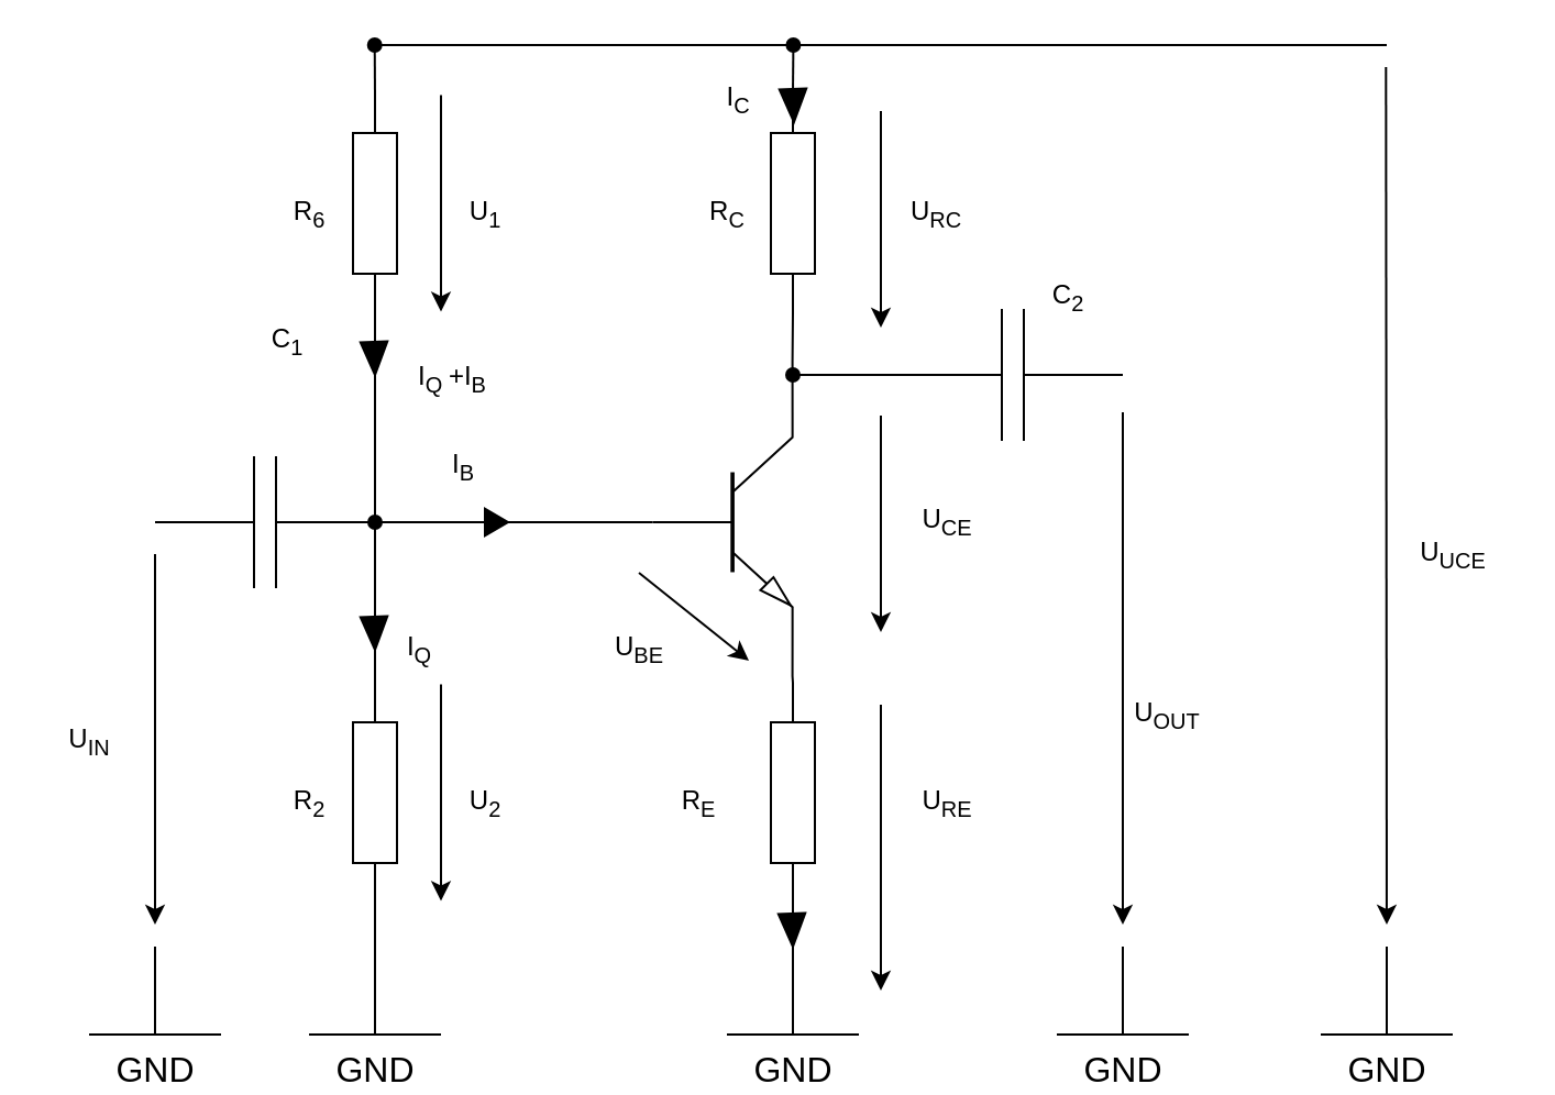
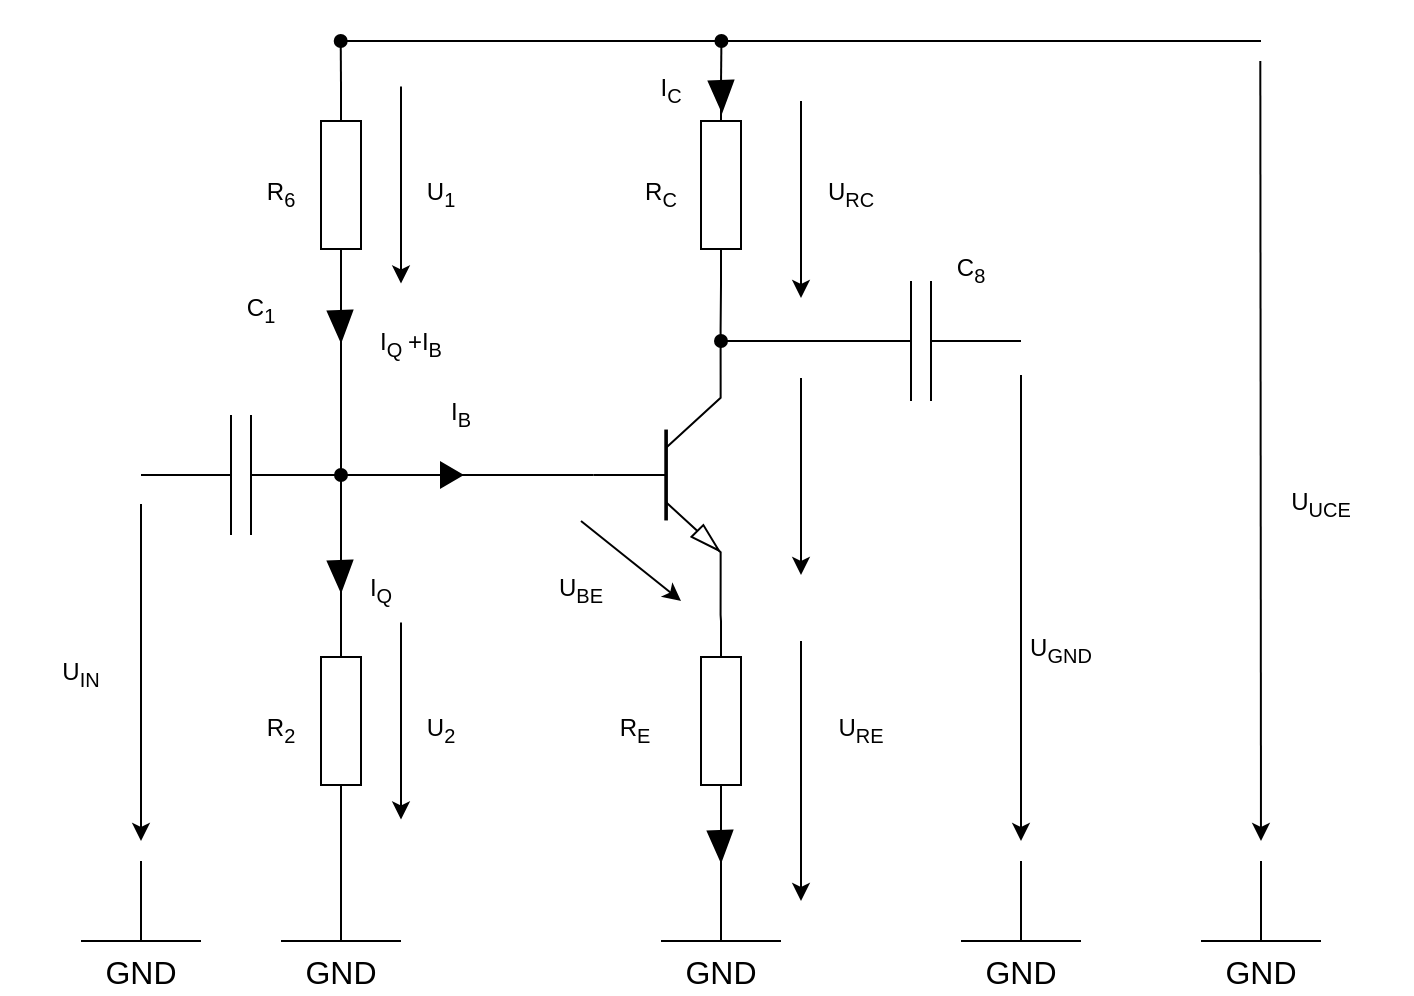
  <mxCell id="0" />
  <mxCell id="1" parent="0" />
  <mxCell id="2" style="edgeStyle=orthogonalEdgeStyle;rounded=0;orthogonalLoop=1;jettySize=auto;html=1;exitX=1;exitY=0;exitDx=0;exitDy=0;exitPerimeter=0;entryX=0;entryY=0.5;entryDx=0;entryDy=0;entryPerimeter=0;endArrow=none;endFill=0;" parent="1" source="11" target="4" edge="1"><mxGeometry relative="1" as="geometry"><mxPoint x="360.5" y="167" as="sourcePoint" /></mxGeometry></mxCell>
  <mxCell id="3" style="edgeStyle=orthogonalEdgeStyle;rounded=0;orthogonalLoop=1;jettySize=auto;html=1;exitX=1;exitY=0.5;exitDx=0;exitDy=0;exitPerimeter=0;endArrow=oval;endFill=1;" edge="1" parent="1" source="4"><mxGeometry relative="1" as="geometry"><mxPoint x="360.207" y="20" as="targetPoint" /></mxGeometry></mxCell>
  <mxCell id="4" value="" style="pointerEvents=1;verticalLabelPosition=bottom;shadow=0;dashed=0;align=center;html=1;verticalAlign=top;shape=mxgraph.electrical.resistors.resistor_1;rotation=-90;" parent="1" vertex="1"><mxGeometry x="310" y="82" width="100" height="20" as="geometry" /></mxCell>
  <mxCell id="5" value="GND&lt;br style=&quot;font-size: 16px;&quot;&gt;" style="pointerEvents=1;verticalLabelPosition=bottom;shadow=0;dashed=0;align=center;html=1;verticalAlign=top;shape=mxgraph.electrical.signal_sources.vss2;fontSize=16;flipV=1;" parent="1" vertex="1"><mxGeometry x="330" y="430" width="60" height="40" as="geometry" /></mxCell>
  <mxCell id="6" value="" style="edgeStyle=none;orthogonalLoop=1;jettySize=auto;html=1;rounded=0;fontSize=16;endArrow=classic;endFill=1;curved=1;" parent="1" edge="1"><mxGeometry width="100" relative="1" as="geometry"><mxPoint x="290" y="260" as="sourcePoint" /><mxPoint x="340" y="300" as="targetPoint" /><Array as="points" /></mxGeometry></mxCell>
  <mxCell id="7" value="" style="edgeStyle=none;orthogonalLoop=1;jettySize=auto;html=1;rounded=0;fontSize=16;endArrow=classic;endFill=1;curved=1;" parent="1" edge="1"><mxGeometry x="0.624" y="-20" width="100" relative="1" as="geometry"><mxPoint x="400" y="188.5" as="sourcePoint" /><mxPoint x="400" y="287" as="targetPoint" /><Array as="points" /><mxPoint as="offset" /></mxGeometry></mxCell>
  <mxCell id="8" value="" style="edgeStyle=none;orthogonalLoop=1;jettySize=auto;html=1;rounded=0;fontSize=16;endArrow=classic;endFill=1;curved=1;" parent="1" edge="1"><mxGeometry width="100" relative="1" as="geometry"><mxPoint x="400" y="50" as="sourcePoint" /><mxPoint x="400" y="148.5" as="targetPoint" /><Array as="points" /></mxGeometry></mxCell>
  <mxCell id="9" style="edgeStyle=orthogonalEdgeStyle;rounded=0;orthogonalLoop=1;jettySize=auto;html=1;exitX=1;exitY=1;exitDx=0;exitDy=0;exitPerimeter=0;endArrow=none;endFill=0;" edge="1" parent="1" source="11" target="19"><mxGeometry relative="1" as="geometry" /></mxCell>
  <mxCell id="10" style="edgeStyle=orthogonalEdgeStyle;rounded=0;orthogonalLoop=1;jettySize=auto;html=1;exitX=0;exitY=0.5;exitDx=0;exitDy=0;exitPerimeter=0;endArrow=oval;endFill=1;" edge="1" parent="1" source="11"><mxGeometry relative="1" as="geometry"><mxPoint x="170" y="237" as="targetPoint" /></mxGeometry></mxCell>
  <mxCell id="11" value="" style="verticalLabelPosition=bottom;shadow=0;dashed=0;align=center;html=1;verticalAlign=top;shape=mxgraph.electrical.transistors.npn_transistor_5;" parent="1" vertex="1"><mxGeometry x="296" y="187" width="64" height="100" as="geometry" /></mxCell>
  <mxCell id="12" value="R&lt;sub&gt;C&lt;/sub&gt;" style="text;html=1;align=center;verticalAlign=middle;resizable=0;points=[];autosize=1;strokeColor=none;fillColor=none;" parent="1" vertex="1"><mxGeometry x="310" y="82" width="40" height="30" as="geometry" /></mxCell>
  <mxCell id="13" style="edgeStyle=orthogonalEdgeStyle;rounded=0;orthogonalLoop=1;jettySize=auto;html=1;exitX=0;exitY=0.5;exitDx=0;exitDy=0;exitPerimeter=0;entryX=1;entryY=0.5;entryDx=0;entryDy=0;entryPerimeter=0;endArrow=none;endFill=0;" edge="1" parent="1" source="15" target="17"><mxGeometry relative="1" as="geometry" /></mxCell>
  <mxCell id="14" style="edgeStyle=orthogonalEdgeStyle;rounded=0;orthogonalLoop=1;jettySize=auto;html=1;exitX=1;exitY=0.5;exitDx=0;exitDy=0;exitPerimeter=0;endArrow=oval;endFill=1;" edge="1" parent="1" source="15"><mxGeometry relative="1" as="geometry"><mxPoint x="169.862" y="20" as="targetPoint" /></mxGeometry></mxCell>
  <mxCell id="15" value="" style="pointerEvents=1;verticalLabelPosition=bottom;shadow=0;dashed=0;align=center;html=1;verticalAlign=top;shape=mxgraph.electrical.resistors.resistor_1;rotation=-90;" vertex="1" parent="1"><mxGeometry x="120" y="82" width="100" height="20" as="geometry" /></mxCell>
  <mxCell id="16" style="edgeStyle=orthogonalEdgeStyle;rounded=0;orthogonalLoop=1;jettySize=auto;html=1;exitX=0;exitY=0.5;exitDx=0;exitDy=0;exitPerimeter=0;entryX=0.5;entryY=1;entryDx=0;entryDy=0;entryPerimeter=0;endArrow=none;endFill=0;" edge="1" parent="1" source="17" target="20"><mxGeometry relative="1" as="geometry" /></mxCell>
  <mxCell id="17" value="" style="pointerEvents=1;verticalLabelPosition=bottom;shadow=0;dashed=0;align=center;html=1;verticalAlign=top;shape=mxgraph.electrical.resistors.resistor_1;rotation=-90;" vertex="1" parent="1"><mxGeometry x="120" y="350" width="100" height="20" as="geometry" /></mxCell>
  <mxCell id="18" value="" style="edgeStyle=orthogonalEdgeStyle;rounded=0;orthogonalLoop=1;jettySize=auto;html=1;endArrow=none;endFill=0;" edge="1" parent="1" source="19" target="5"><mxGeometry relative="1" as="geometry" /></mxCell>
  <mxCell id="19" value="" style="pointerEvents=1;verticalLabelPosition=bottom;shadow=0;dashed=0;align=center;html=1;verticalAlign=top;shape=mxgraph.electrical.resistors.resistor_1;rotation=-90;" vertex="1" parent="1"><mxGeometry x="310" y="350" width="100" height="20" as="geometry" /></mxCell>
  <mxCell id="20" value="GND&lt;br style=&quot;font-size: 16px;&quot;&gt;" style="pointerEvents=1;verticalLabelPosition=bottom;shadow=0;dashed=0;align=center;html=1;verticalAlign=top;shape=mxgraph.electrical.signal_sources.vss2;fontSize=16;flipV=1;" vertex="1" parent="1"><mxGeometry x="140" y="430" width="60" height="40" as="geometry" /></mxCell>
  <mxCell id="21" value="GND&lt;br style=&quot;font-size: 16px;&quot;&gt;" style="pointerEvents=1;verticalLabelPosition=bottom;shadow=0;dashed=0;align=center;html=1;verticalAlign=top;shape=mxgraph.electrical.signal_sources.vss2;fontSize=16;flipV=1;" vertex="1" parent="1"><mxGeometry x="480" y="430" width="60" height="40" as="geometry" /></mxCell>
  <mxCell id="22" value="GND&lt;br style=&quot;font-size: 16px;&quot;&gt;" style="pointerEvents=1;verticalLabelPosition=bottom;shadow=0;dashed=0;align=center;html=1;verticalAlign=top;shape=mxgraph.electrical.signal_sources.vss2;fontSize=16;flipV=1;" vertex="1" parent="1"><mxGeometry x="600" y="430" width="60" height="40" as="geometry" /></mxCell>
  <mxCell id="23" value="" style="pointerEvents=1;verticalLabelPosition=bottom;shadow=0;dashed=0;align=center;html=1;verticalAlign=top;shape=mxgraph.electrical.capacitors.capacitor_1;" vertex="1" parent="1"><mxGeometry x="70" y="207" width="100" height="60" as="geometry" /></mxCell>
  <mxCell id="24" style="edgeStyle=orthogonalEdgeStyle;rounded=0;orthogonalLoop=1;jettySize=auto;html=1;exitX=0;exitY=0.5;exitDx=0;exitDy=0;exitPerimeter=0;endArrow=oval;endFill=1;" edge="1" parent="1" source="25"><mxGeometry relative="1" as="geometry"><mxPoint x="360" y="169.966" as="targetPoint" /></mxGeometry></mxCell>
  <mxCell id="25" value="" style="pointerEvents=1;verticalLabelPosition=bottom;shadow=0;dashed=0;align=center;html=1;verticalAlign=top;shape=mxgraph.electrical.capacitors.capacitor_1;" vertex="1" parent="1"><mxGeometry x="410" y="140" width="100" height="60" as="geometry" /></mxCell>
  <mxCell id="26" value="" style="edgeStyle=none;orthogonalLoop=1;jettySize=auto;html=1;rounded=0;endArrow=none;endFill=0;" edge="1" parent="1"><mxGeometry width="100" relative="1" as="geometry"><mxPoint x="170" y="20" as="sourcePoint" /><mxPoint x="630" y="20" as="targetPoint" /><Array as="points" /></mxGeometry></mxCell>
  <mxCell id="27" value="" style="edgeStyle=none;orthogonalLoop=1;jettySize=auto;html=1;rounded=0;fontSize=16;endArrow=classic;endFill=1;curved=1;" edge="1" parent="1"><mxGeometry x="0.624" y="-20" width="100" relative="1" as="geometry"><mxPoint x="510" y="187" as="sourcePoint" /><mxPoint x="510" y="420" as="targetPoint" /><Array as="points" /><mxPoint as="offset" /></mxGeometry></mxCell>
  <mxCell id="28" value="" style="edgeStyle=none;orthogonalLoop=1;jettySize=auto;html=1;rounded=0;fontSize=16;endArrow=classic;endFill=1;curved=1;" edge="1" parent="1"><mxGeometry x="0.624" y="-20" width="100" relative="1" as="geometry"><mxPoint x="629.66" y="30" as="sourcePoint" /><mxPoint x="630" y="420" as="targetPoint" /><Array as="points" /><mxPoint as="offset" /></mxGeometry></mxCell>
  <mxCell id="29" value="" style="edgeStyle=none;orthogonalLoop=1;jettySize=auto;html=1;rounded=0;fontSize=16;endArrow=classic;endFill=1;curved=1;" edge="1" parent="1"><mxGeometry x="0.624" y="-20" width="100" relative="1" as="geometry"><mxPoint x="400" y="320" as="sourcePoint" /><mxPoint x="400" y="450" as="targetPoint" /><Array as="points" /><mxPoint as="offset" /></mxGeometry></mxCell>
  <mxCell id="30" value="" style="edgeStyle=none;orthogonalLoop=1;jettySize=auto;html=1;rounded=0;fontSize=16;endArrow=classic;endFill=1;curved=1;" edge="1" parent="1"><mxGeometry x="0.624" y="-20" width="100" relative="1" as="geometry"><mxPoint x="200" y="42.75" as="sourcePoint" /><mxPoint x="200" y="141.25" as="targetPoint" /><Array as="points" /><mxPoint as="offset" /></mxGeometry></mxCell>
  <mxCell id="31" value="" style="edgeStyle=none;orthogonalLoop=1;jettySize=auto;html=1;rounded=0;fontSize=16;endArrow=classic;endFill=1;curved=1;" edge="1" parent="1"><mxGeometry x="0.624" y="-20" width="100" relative="1" as="geometry"><mxPoint x="200" y="310.75" as="sourcePoint" /><mxPoint x="200" y="409.25" as="targetPoint" /><Array as="points" /><mxPoint as="offset" /></mxGeometry></mxCell>
  <mxCell id="32" value="GND&lt;br style=&quot;font-size: 16px;&quot;&gt;" style="pointerEvents=1;verticalLabelPosition=bottom;shadow=0;dashed=0;align=center;html=1;verticalAlign=top;shape=mxgraph.electrical.signal_sources.vss2;fontSize=16;flipV=1;" vertex="1" parent="1"><mxGeometry x="40" y="430" width="60" height="40" as="geometry" /></mxCell>
  <mxCell id="33" value="" style="edgeStyle=none;orthogonalLoop=1;jettySize=auto;html=1;rounded=0;fontSize=16;endArrow=classic;endFill=1;curved=1;" edge="1" parent="1"><mxGeometry x="0.624" y="-20" width="100" relative="1" as="geometry"><mxPoint x="70" y="251.5" as="sourcePoint" /><mxPoint x="70" y="420" as="targetPoint" /><Array as="points" /><mxPoint as="offset" /></mxGeometry></mxCell>
  <mxCell id="34" value="R&lt;sub&gt;6&lt;/sub&gt;" style="text;html=1;align=center;verticalAlign=middle;resizable=0;points=[];autosize=1;strokeColor=none;fillColor=none;" vertex="1" parent="1"><mxGeometry x="120" y="82" width="40" height="30" as="geometry" /></mxCell>
  <mxCell id="35" value="R&lt;sub&gt;2&lt;/sub&gt;" style="text;html=1;align=center;verticalAlign=middle;resizable=0;points=[];autosize=1;strokeColor=none;fillColor=none;" vertex="1" parent="1"><mxGeometry x="120" y="350" width="40" height="30" as="geometry" /></mxCell>
  <mxCell id="36" value="R&lt;sub&gt;E&lt;/sub&gt;" style="text;html=1;align=center;verticalAlign=middle;resizable=0;points=[];autosize=1;strokeColor=none;fillColor=none;" vertex="1" parent="1"><mxGeometry x="297" y="350" width="40" height="30" as="geometry" /></mxCell>
  <mxCell id="37" value="U&lt;sub&gt;RC&lt;/sub&gt;" style="text;html=1;align=center;verticalAlign=middle;resizable=0;points=[];autosize=1;strokeColor=none;fillColor=none;" vertex="1" parent="1"><mxGeometry x="400" y="82" width="50" height="30" as="geometry" /></mxCell>
  <mxCell id="38" value="U&lt;sub&gt;RE&lt;/sub&gt;" style="text;html=1;align=center;verticalAlign=middle;resizable=0;points=[];autosize=1;strokeColor=none;fillColor=none;" vertex="1" parent="1"><mxGeometry x="405" y="350" width="50" height="30" as="geometry" /></mxCell>
- <mxCell id="39" value="U&lt;sub&gt;OUT&lt;/sub&gt;" style="text;html=1;align=center;verticalAlign=middle;resizable=0;points=[];autosize=1;strokeColor=none;fillColor=none;" vertex="1" parent="1"><mxGeometry x="505" y="310" width="50" height="30" as="geometry" /></mxCell>
- <mxCell id="40" value="U&lt;sub&gt;CE&lt;/sub&gt;" style="text;html=1;align=center;verticalAlign=middle;resizable=0;points=[];autosize=1;strokeColor=none;fillColor=none;" vertex="1" parent="1"><mxGeometry x="405" y="222" width="50" height="30" as="geometry" /></mxCell>
+ <mxCell id="39" value="U&lt;sub&gt;GND&lt;/sub&gt;" style="text;html=1;align=center;verticalAlign=middle;resizable=0;points=[];autosize=1;strokeColor=none;fillColor=none;" vertex="1" parent="1"><mxGeometry x="505" y="310" width="50" height="30" as="geometry" /></mxCell>
  <mxCell id="41" value="U&lt;sub&gt;UCE&lt;/sub&gt;" style="text;html=1;align=center;verticalAlign=middle;resizable=0;points=[];autosize=1;strokeColor=none;fillColor=none;" vertex="1" parent="1"><mxGeometry x="635" y="237" width="50" height="30" as="geometry" /></mxCell>
  <mxCell id="42" value="&lt;sub&gt;&lt;span style=&quot;font-size: 12px;&quot;&gt;U&lt;sub&gt;IN&lt;/sub&gt;&lt;/span&gt;&lt;/sub&gt;" style="text;html=1;align=center;verticalAlign=middle;resizable=0;points=[];autosize=1;strokeColor=none;fillColor=none;" vertex="1" parent="1"><mxGeometry x="20" y="320" width="40" height="30" as="geometry" /></mxCell>
  <mxCell id="43" value="U&lt;sub&gt;1&lt;/sub&gt;" style="text;html=1;align=center;verticalAlign=middle;resizable=0;points=[];autosize=1;strokeColor=none;fillColor=none;" vertex="1" parent="1"><mxGeometry x="200" y="82" width="40" height="30" as="geometry" /></mxCell>
  <mxCell id="44" value="U&lt;sub&gt;2&lt;/sub&gt;" style="text;html=1;align=center;verticalAlign=middle;resizable=0;points=[];autosize=1;strokeColor=none;fillColor=none;" vertex="1" parent="1"><mxGeometry x="200" y="350" width="40" height="30" as="geometry" /></mxCell>
  <mxCell id="45" value="U&lt;sub&gt;BE&lt;/sub&gt;" style="text;html=1;align=center;verticalAlign=middle;resizable=0;points=[];autosize=1;strokeColor=none;fillColor=none;" vertex="1" parent="1"><mxGeometry x="265" y="280" width="50" height="30" as="geometry" /></mxCell>
  <mxCell id="46" value="C&lt;sub&gt;1&lt;/sub&gt;" style="text;html=1;align=center;verticalAlign=middle;resizable=0;points=[];autosize=1;strokeColor=none;fillColor=none;" vertex="1" parent="1"><mxGeometry x="110" y="140" width="40" height="30" as="geometry" /></mxCell>
- <mxCell id="47" value="C&lt;sub&gt;2&lt;/sub&gt;" style="text;html=1;align=center;verticalAlign=middle;resizable=0;points=[];autosize=1;strokeColor=none;fillColor=none;" vertex="1" parent="1"><mxGeometry x="465" y="120" width="40" height="30" as="geometry" /></mxCell>
+ <mxCell id="47" value="C&lt;sub&gt;8&lt;/sub&gt;" style="text;html=1;align=center;verticalAlign=middle;resizable=0;points=[];autosize=1;strokeColor=none;fillColor=none;" vertex="1" parent="1"><mxGeometry x="465" y="120" width="40" height="30" as="geometry" /></mxCell>
  <mxCell id="48" value="" style="shape=mxgraph.arrows2.wedgeArrow;html=1;bendable=0;startWidth=6.111;fillColor=strokeColor;defaultFillColor=invert;defaultGradientColor=invert;rounded=0;startArrow=oval;startFill=1;endArrow=oval;endFill=1;" edge="1" parent="1"><mxGeometry x="1" y="213" width="100" height="100" relative="1" as="geometry"><mxPoint x="169.52" y="155" as="sourcePoint" /><mxPoint x="170" y="170" as="targetPoint" /><mxPoint x="-53" y="140" as="offset" /></mxGeometry></mxCell>
  <mxCell id="49" value="" style="shape=mxgraph.arrows2.wedgeArrow;html=1;bendable=0;startWidth=6.111;fillColor=strokeColor;defaultFillColor=invert;defaultGradientColor=invert;rounded=0;startArrow=oval;startFill=1;endArrow=oval;endFill=1;" edge="1" parent="1"><mxGeometry x="1" y="213" width="100" height="100" relative="1" as="geometry"><mxPoint x="169.52" y="280" as="sourcePoint" /><mxPoint x="170" y="295" as="targetPoint" /><mxPoint x="-53" y="140" as="offset" /></mxGeometry></mxCell>
  <mxCell id="50" value="" style="shape=mxgraph.arrows2.wedgeArrow;html=1;bendable=0;startWidth=6.111;fillColor=strokeColor;defaultFillColor=invert;defaultGradientColor=invert;rounded=0;startArrow=oval;startFill=1;endArrow=oval;endFill=1;" edge="1" parent="1"><mxGeometry x="1" y="213" width="100" height="100" relative="1" as="geometry"><mxPoint x="220" y="237" as="sourcePoint" /><mxPoint x="230.48" y="237" as="targetPoint" /><mxPoint x="-53" y="140" as="offset" /></mxGeometry></mxCell>
  <mxCell id="51" value="" style="shape=mxgraph.arrows2.wedgeArrow;html=1;bendable=0;startWidth=6.111;fillColor=strokeColor;defaultFillColor=invert;defaultGradientColor=invert;rounded=0;startArrow=oval;startFill=1;endArrow=oval;endFill=1;" edge="1" parent="1"><mxGeometry x="1" y="213" width="100" height="100" relative="1" as="geometry"><mxPoint x="360" y="40" as="sourcePoint" /><mxPoint x="360.48" y="55" as="targetPoint" /><mxPoint x="-53" y="140" as="offset" /></mxGeometry></mxCell>
  <mxCell id="52" value="" style="shape=mxgraph.arrows2.wedgeArrow;html=1;bendable=0;startWidth=6.111;fillColor=strokeColor;defaultFillColor=invert;defaultGradientColor=invert;rounded=0;startArrow=oval;startFill=1;endArrow=oval;endFill=1;" edge="1" parent="1"><mxGeometry x="1" y="213" width="100" height="100" relative="1" as="geometry"><mxPoint x="359.52" y="415" as="sourcePoint" /><mxPoint x="360" y="430" as="targetPoint" /><mxPoint x="-53" y="140" as="offset" /></mxGeometry></mxCell>
  <mxCell id="53" value="I&lt;sub&gt;Q&amp;nbsp;&lt;/sub&gt;+I&lt;sub style=&quot;border-color: var(--border-color);&quot;&gt;B&lt;/sub&gt;" style="text;html=1;align=center;verticalAlign=middle;resizable=0;points=[];autosize=1;strokeColor=none;fillColor=none;" vertex="1" parent="1"><mxGeometry x="180" y="157" width="50" height="30" as="geometry" /></mxCell>
  <mxCell id="54" value="I&lt;sub&gt;Q&lt;/sub&gt;" style="text;html=1;align=center;verticalAlign=middle;resizable=0;points=[];autosize=1;strokeColor=none;fillColor=none;" vertex="1" parent="1"><mxGeometry x="175" y="280" width="30" height="30" as="geometry" /></mxCell>
  <mxCell id="55" value="I&lt;sub&gt;C&lt;/sub&gt;" style="text;html=1;align=center;verticalAlign=middle;resizable=0;points=[];autosize=1;strokeColor=none;fillColor=none;" vertex="1" parent="1"><mxGeometry x="320" y="30" width="30" height="30" as="geometry" /></mxCell>
- <mxCell id="56" value="I&lt;sub&gt;B&lt;/sub&gt;" style="text;html=1;align=center;verticalAlign=middle;resizable=0;points=[];autosize=1;strokeColor=none;fillColor=none;" vertex="1" parent="1"><mxGeometry x="195" y="197" width="30" height="30" as="geometry" /></mxCell>
+ <mxCell id="56" value="I&lt;sub&gt;B&lt;/sub&gt;" style="text;html=1;align=center;verticalAlign=middle;resizable=0;points=[];autosize=1;strokeColor=none;fillColor=none;" vertex="1" parent="1"><mxGeometry x="215" y="192" width="30" height="30" as="geometry" /></mxCell>
